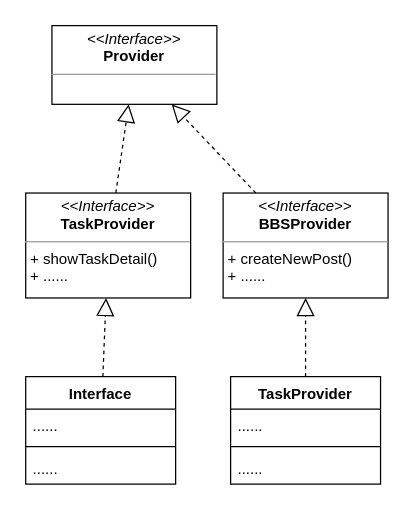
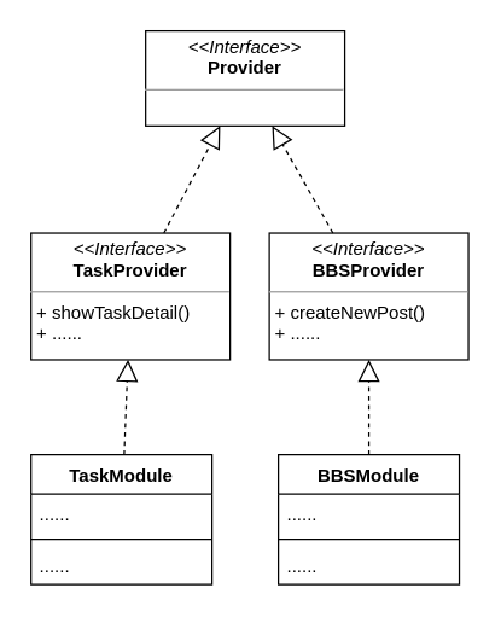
  <mxCell id="0" />
  <mxCell id="1" parent="0" />
- <mxCell id="2" value="Interface" style="swimlane;fontStyle=1;align=center;verticalAlign=top;childLayout=stackLayout;horizontal=1;startSize=26;horizontalStack=0;resizeParent=1;resizeParentMax=0;resizeLast=0;collapsible=1;marginBottom=0;" vertex="1" parent="1"><mxGeometry x="20" y="301" width="120" height="86" as="geometry" /></mxCell>
+ <mxCell id="2" value="TaskModule" style="swimlane;fontStyle=1;align=center;verticalAlign=top;childLayout=stackLayout;horizontal=1;startSize=26;horizontalStack=0;resizeParent=1;resizeParentMax=0;resizeLast=0;collapsible=1;marginBottom=0;" vertex="1" parent="1"><mxGeometry x="20" y="301" width="120" height="86" as="geometry" /></mxCell>
  <mxCell id="3" value="......" style="text;strokeColor=none;fillColor=none;align=left;verticalAlign=top;spacingLeft=4;spacingRight=4;overflow=hidden;rotatable=0;points=[[0,0.5],[1,0.5]];portConstraint=eastwest;" vertex="1" parent="2"><mxGeometry y="26" width="120" height="26" as="geometry" /></mxCell>
  <mxCell id="4" value="" style="line;strokeWidth=1;fillColor=none;align=left;verticalAlign=middle;spacingTop=-1;spacingLeft=3;spacingRight=3;rotatable=0;labelPosition=right;points=[];portConstraint=eastwest;" vertex="1" parent="2"><mxGeometry y="52" width="120" height="8" as="geometry" /></mxCell>
  <mxCell id="5" value="......" style="text;strokeColor=none;fillColor=none;align=left;verticalAlign=top;spacingLeft=4;spacingRight=4;overflow=hidden;rotatable=0;points=[[0,0.5],[1,0.5]];portConstraint=eastwest;" vertex="1" parent="2"><mxGeometry y="60" width="120" height="26" as="geometry" /></mxCell>
- <mxCell id="6" value="TaskProvider" style="swimlane;fontStyle=1;align=center;verticalAlign=top;childLayout=stackLayout;horizontal=1;startSize=26;horizontalStack=0;resizeParent=1;resizeParentMax=0;resizeLast=0;collapsible=1;marginBottom=0;" vertex="1" parent="1"><mxGeometry x="184" y="301" width="120" height="86" as="geometry" /></mxCell>
+ <mxCell id="6" value="BBSModule" style="swimlane;fontStyle=1;align=center;verticalAlign=top;childLayout=stackLayout;horizontal=1;startSize=26;horizontalStack=0;resizeParent=1;resizeParentMax=0;resizeLast=0;collapsible=1;marginBottom=0;" vertex="1" parent="1"><mxGeometry x="184" y="301" width="120" height="86" as="geometry" /></mxCell>
  <mxCell id="7" value="......" style="text;strokeColor=none;fillColor=none;align=left;verticalAlign=top;spacingLeft=4;spacingRight=4;overflow=hidden;rotatable=0;points=[[0,0.5],[1,0.5]];portConstraint=eastwest;" vertex="1" parent="6"><mxGeometry y="26" width="120" height="26" as="geometry" /></mxCell>
  <mxCell id="8" value="" style="line;strokeWidth=1;fillColor=none;align=left;verticalAlign=middle;spacingTop=-1;spacingLeft=3;spacingRight=3;rotatable=0;labelPosition=right;points=[];portConstraint=eastwest;" vertex="1" parent="6"><mxGeometry y="52" width="120" height="8" as="geometry" /></mxCell>
  <mxCell id="9" value="......" style="text;strokeColor=none;fillColor=none;align=left;verticalAlign=top;spacingLeft=4;spacingRight=4;overflow=hidden;rotatable=0;points=[[0,0.5],[1,0.5]];portConstraint=eastwest;" vertex="1" parent="6"><mxGeometry y="60" width="120" height="26" as="geometry" /></mxCell>
  <mxCell id="10" value="&lt;p style=&quot;margin: 0px ; margin-top: 4px ; text-align: center&quot;&gt;&lt;i&gt;&amp;lt;&amp;lt;Interface&amp;gt;&amp;gt;&lt;/i&gt;&lt;br&gt;&lt;b&gt;TaskProvider&lt;/b&gt;&lt;/p&gt;&lt;hr size=&quot;1&quot;&gt;&lt;p style=&quot;margin: 0px ; margin-left: 4px&quot;&gt;+ showTaskDetail()&lt;/p&gt;&lt;p style=&quot;margin: 0px ; margin-left: 4px&quot;&gt;+ ......&lt;/p&gt;" style="verticalAlign=top;align=left;overflow=fill;fontSize=12;fontFamily=Helvetica;html=1;" vertex="1" parent="1"><mxGeometry x="20" y="154" width="132" height="84" as="geometry" /></mxCell>
  <mxCell id="11" value="&lt;p style=&quot;margin: 0px ; margin-top: 4px ; text-align: center&quot;&gt;&lt;i&gt;&amp;lt;&amp;lt;Interface&amp;gt;&amp;gt;&lt;/i&gt;&lt;br&gt;&lt;b&gt;BBSProvider&lt;/b&gt;&lt;/p&gt;&lt;hr size=&quot;1&quot;&gt;&lt;p style=&quot;margin: 0px ; margin-left: 4px&quot;&gt;+ createNewPost()&lt;/p&gt;&lt;p style=&quot;margin: 0px ; margin-left: 4px&quot;&gt;+ ......&lt;/p&gt;" style="verticalAlign=top;align=left;overflow=fill;fontSize=12;fontFamily=Helvetica;html=1;" vertex="1" parent="1"><mxGeometry x="178" y="154" width="132" height="84" as="geometry" /></mxCell>
  <mxCell id="12" value="" style="endArrow=block;dashed=1;endFill=0;endSize=12;html=1;rounded=0;" edge="1" parent="1" source="2" target="10"><mxGeometry width="160" relative="1" as="geometry"><mxPoint x="140.828" y="311" as="sourcePoint" /><mxPoint x="262.579" y="208" as="targetPoint" /></mxGeometry></mxCell>
  <mxCell id="13" value="" style="endArrow=block;dashed=1;endFill=0;endSize=12;html=1;rounded=0;" edge="1" parent="1" source="6" target="11"><mxGeometry width="160" relative="1" as="geometry"><mxPoint x="269.656" y="311" as="sourcePoint" /><mxPoint x="307.157" y="208" as="targetPoint" /></mxGeometry></mxCell>
- <mxCell id="14" value="&lt;p style=&quot;margin: 0px ; margin-top: 4px ; text-align: center&quot;&gt;&lt;i&gt;&amp;lt;&amp;lt;Interface&amp;gt;&amp;gt;&lt;/i&gt;&lt;br&gt;&lt;b&gt;Provider&lt;/b&gt;&lt;/p&gt;&lt;hr size=&quot;1&quot;&gt;&lt;p style=&quot;margin: 0px ; margin-left: 4px&quot;&gt;&lt;br&gt;&lt;/p&gt;" style="verticalAlign=top;align=left;overflow=fill;fontSize=12;fontFamily=Helvetica;html=1;" vertex="1" parent="1"><mxGeometry x="41" y="20" width="132" height="63" as="geometry" /></mxCell>
+ <mxCell id="14" value="&lt;p style=&quot;margin: 0px ; margin-top: 4px ; text-align: center&quot;&gt;&lt;i&gt;&amp;lt;&amp;lt;Interface&amp;gt;&amp;gt;&lt;/i&gt;&lt;br&gt;&lt;b&gt;Provider&lt;/b&gt;&lt;/p&gt;&lt;hr size=&quot;1&quot;&gt;&lt;p style=&quot;margin: 0px ; margin-left: 4px&quot;&gt;&lt;br&gt;&lt;/p&gt;" style="verticalAlign=top;align=left;overflow=fill;fontSize=12;fontFamily=Helvetica;html=1;" vertex="1" parent="1"><mxGeometry x="96" y="20" width="132" height="63" as="geometry" /></mxCell>
  <mxCell id="15" value="" style="endArrow=block;dashed=1;endFill=0;endSize=12;html=1;rounded=0;" edge="1" parent="1" source="10" target="14"><mxGeometry width="160" relative="1" as="geometry"><mxPoint x="130" y="129" as="sourcePoint" /><mxPoint x="290" y="129" as="targetPoint" /></mxGeometry></mxCell>
  <mxCell id="16" value="" style="endArrow=block;dashed=1;endFill=0;endSize=12;html=1;rounded=0;" edge="1" parent="1" source="11" target="14"><mxGeometry width="160" relative="1" as="geometry"><mxPoint x="115.114" y="164" as="sourcePoint" /><mxPoint x="152.886" y="81" as="targetPoint" /></mxGeometry></mxCell>
